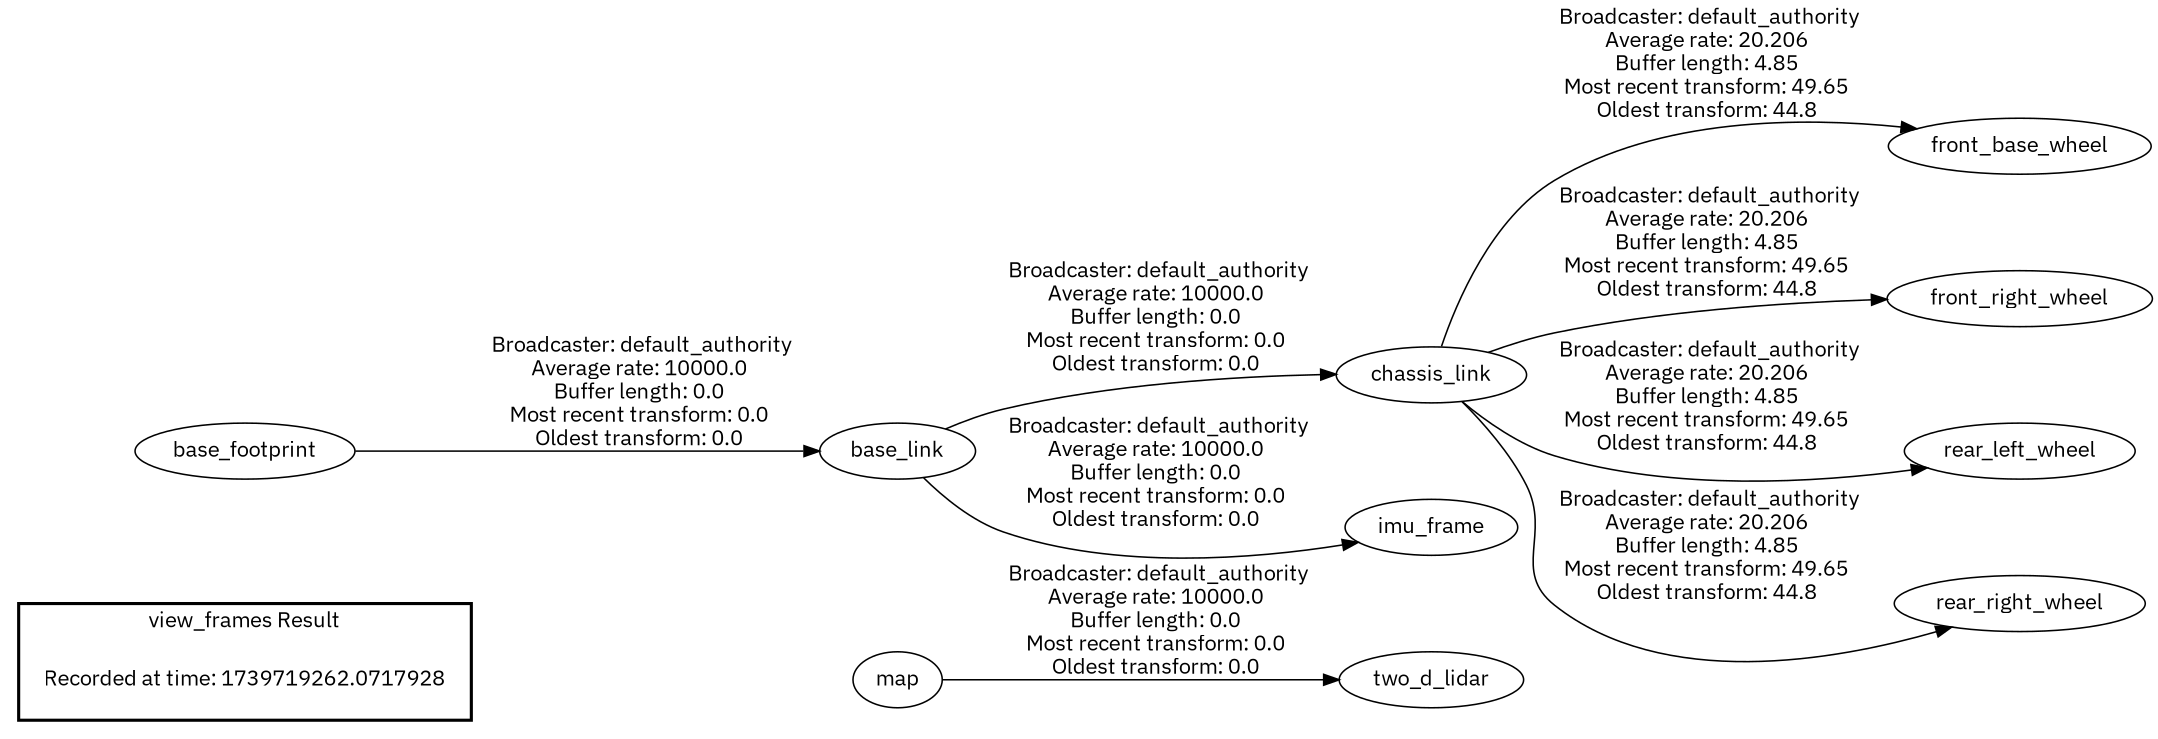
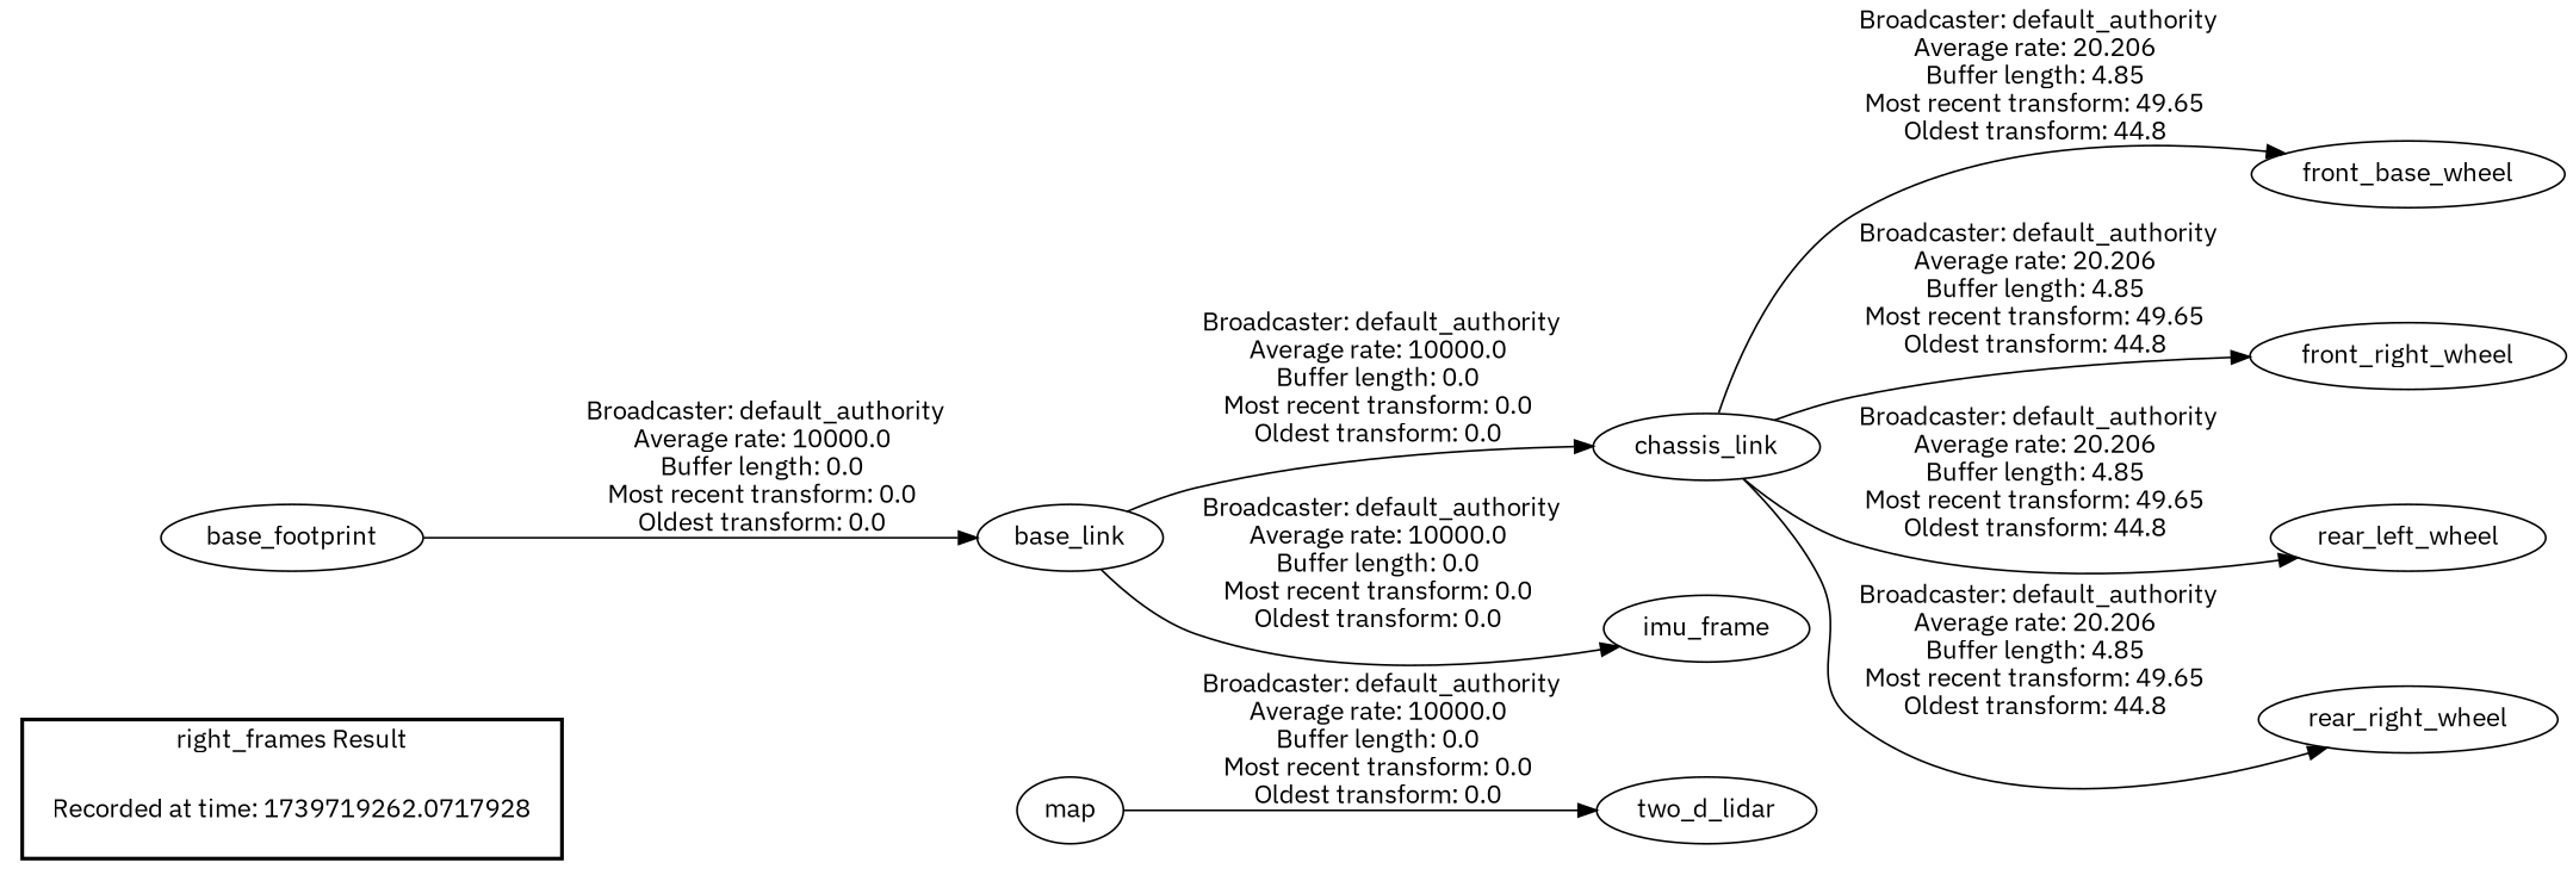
  digraph {
    fontname="IBM Plex Sans"
    rankdir=LR
    node [fontname="IBM Plex Sans"]
    edge [fontname="IBM Plex Sans"]
    "Recorded at time: 1739719262.0717928" [shape=plaintext]
    map
    base_footprint
    base_link
    chassis_link
    imu_frame
    n7 [label=front_base_wheel]
    front_right_wheel
    rear_left_wheel
    rear_right_wheel
    two_d_lidar
    subgraph cluster_1 {
      color=black
-     label="view_frames Result"
+     label="right_frames Result"
      style=bold
      "Recorded at time: 1739719262.0717928"
    }
    "Recorded at time: 1739719262.0717928" -> map [style=invis]
    map -> two_d_lidar [label=" Broadcaster: default_authority\nAverage rate: 10000.0\nBuffer length: 0.0\nMost recent transform: 0.0\nOldest transform: 0.0\n"]
    base_footprint -> base_link [label=" Broadcaster: default_authority\nAverage rate: 10000.0\nBuffer length: 0.0\nMost recent transform: 0.0\nOldest transform: 0.0\n"]
    base_link -> chassis_link [label=" Broadcaster: default_authority\nAverage rate: 10000.0\nBuffer length: 0.0\nMost recent transform: 0.0\nOldest transform: 0.0\n"]
    base_link -> imu_frame [label=" Broadcaster: default_authority\nAverage rate: 10000.0\nBuffer length: 0.0\nMost recent transform: 0.0\nOldest transform: 0.0\n"]
    chassis_link -> n7 [label=" Broadcaster: default_authority\nAverage rate: 20.206\nBuffer length: 4.85\nMost recent transform: 49.65\nOldest transform: 44.8\n"]
    chassis_link -> front_right_wheel [label=" Broadcaster: default_authority\nAverage rate: 20.206\nBuffer length: 4.85\nMost recent transform: 49.65\nOldest transform: 44.8\n"]
    chassis_link -> rear_left_wheel [label=" Broadcaster: default_authority\nAverage rate: 20.206\nBuffer length: 4.85\nMost recent transform: 49.65\nOldest transform: 44.8\n"]
    chassis_link -> rear_right_wheel [label=" Broadcaster: default_authority\nAverage rate: 20.206\nBuffer length: 4.85\nMost recent transform: 49.65\nOldest transform: 44.8\n"]
  }
